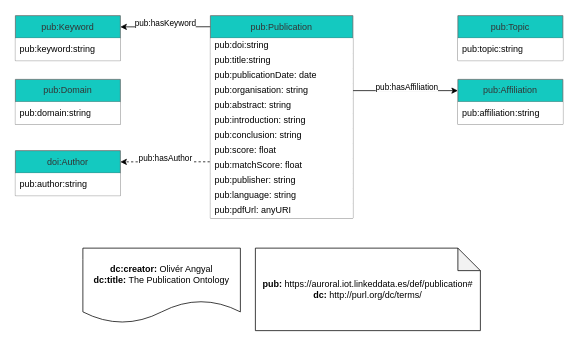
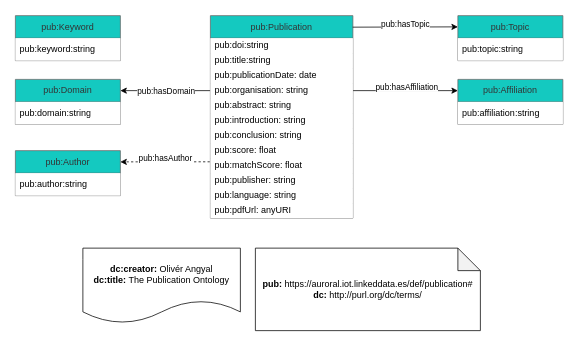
  <mxCell id="0" />
  <mxCell id="1" parent="0" />
- <mxCell id="4" value="" style="edgeStyle=none;html=1;exitX=0.002;exitY=0.055;exitDx=0;exitDy=0;exitPerimeter=0;entryX=1;entryY=0.25;entryDx=0;entryDy=0;rounded=0;" parent="1" source="10" target="33" edge="1"><mxGeometry relative="1" as="geometry" /></mxCell>
- <mxCell id="5" value="pub:hasKeyword" style="edgeLabel;html=1;align=center;verticalAlign=middle;resizable=0;points=[];rounded=0;" parent="4" vertex="1" connectable="0"><mxGeometry x="0.225" y="3" relative="1" as="geometry"><mxPoint x="13" y="-8" as="offset" /></mxGeometry></mxCell>
+ <mxCell id="2" value="" style="edgeStyle=none;html=1;exitX=0;exitY=0.5;exitDx=0;exitDy=0;entryX=1;entryY=0.25;entryDx=0;entryDy=0;rounded=0;" parent="1" source="14" target="23" edge="1"><mxGeometry relative="1" as="geometry" /></mxCell>
+ <mxCell id="3" value="pub:hasDomain" style="edgeLabel;html=1;align=center;verticalAlign=middle;resizable=0;points=[];rounded=0;" parent="2" vertex="1" connectable="0"><mxGeometry x="0.129" relative="1" as="geometry"><mxPoint x="8" as="offset" /></mxGeometry></mxCell>
  <mxCell id="6" value="" style="edgeStyle=none;html=1;entryX=1;entryY=0.25;entryDx=0;entryDy=0;exitX=-0.004;exitY=0.245;exitDx=0;exitDy=0;exitPerimeter=0;rounded=0;dashed=1;" parent="1" source="19" target="25" edge="1"><mxGeometry relative="1" as="geometry" /></mxCell>
  <mxCell id="7" value="pub:hasAuthor" style="edgeLabel;html=1;align=center;verticalAlign=middle;resizable=0;points=[];rounded=0;" parent="6" vertex="1" connectable="0"><mxGeometry x="0.068" y="3" relative="1" as="geometry"><mxPoint x="4" y="-8" as="offset" /></mxGeometry></mxCell>
  <mxCell id="8" value="" style="edgeStyle=none;html=1;exitX=1;exitY=0.5;exitDx=0;exitDy=0;entryX=0;entryY=0.25;entryDx=0;entryDy=0;rounded=0;" parent="1" source="14" target="31" edge="1"><mxGeometry relative="1" as="geometry" /></mxCell>
  <mxCell id="9" value="pub:hasAffiliation" style="edgeLabel;html=1;align=center;verticalAlign=middle;resizable=0;points=[];rounded=0;" parent="8" vertex="1" connectable="0"><mxGeometry x="-0.099" y="-1" relative="1" as="geometry"><mxPoint x="8" y="-7" as="offset" /></mxGeometry></mxCell>
  <mxCell id="10" value="pub:Publication" style="swimlane;fontStyle=0;childLayout=stackLayout;horizontal=1;startSize=30;horizontalStack=0;resizeParent=1;resizeParentMax=0;resizeLast=0;collapsible=1;marginBottom=0;whiteSpace=wrap;html=1;rounded=0;fillColor=#14c9c0;fontColor=#333333;strokeColor=#666666;" parent="1" vertex="1"><mxGeometry x="280" y="20" width="190" height="270" as="geometry" /></mxCell>
  <mxCell id="11" value="pub:doi:string" style="text;strokeColor=none;fillColor=default;align=left;verticalAlign=middle;spacingLeft=4;spacingRight=4;overflow=hidden;points=[[0,0.5],[1,0.5]];portConstraint=eastwest;rotatable=0;whiteSpace=wrap;html=1;rounded=0;" parent="10" vertex="1"><mxGeometry y="30" width="190" height="20" as="geometry" /></mxCell>
  <mxCell id="12" value="pub:title:string" style="text;strokeColor=none;fillColor=default;align=left;verticalAlign=middle;spacingLeft=4;spacingRight=4;overflow=hidden;points=[[0,0.5],[1,0.5]];portConstraint=eastwest;rotatable=0;whiteSpace=wrap;html=1;rounded=0;" parent="10" vertex="1"><mxGeometry y="50" width="190" height="20" as="geometry" /></mxCell>
  <mxCell id="13" value="pub:publicationDate: date" style="text;strokeColor=none;fillColor=default;align=left;verticalAlign=middle;spacingLeft=4;spacingRight=4;overflow=hidden;points=[[0,0.5],[1,0.5]];portConstraint=eastwest;rotatable=0;whiteSpace=wrap;html=1;rounded=0;" parent="10" vertex="1"><mxGeometry y="70" width="190" height="20" as="geometry" /></mxCell>
  <mxCell id="14" value="pub:organisation: string" style="text;strokeColor=none;fillColor=default;align=left;verticalAlign=middle;spacingLeft=4;spacingRight=4;overflow=hidden;points=[[0,0.5],[1,0.5]];portConstraint=eastwest;rotatable=0;whiteSpace=wrap;html=1;rounded=0;" parent="10" vertex="1"><mxGeometry y="90" width="190" height="20" as="geometry" /></mxCell>
  <mxCell id="15" value="pub:abstract: string" style="text;strokeColor=none;fillColor=default;align=left;verticalAlign=middle;spacingLeft=4;spacingRight=4;overflow=hidden;points=[[0,0.5],[1,0.5]];portConstraint=eastwest;rotatable=0;whiteSpace=wrap;html=1;rounded=0;" parent="10" vertex="1"><mxGeometry y="110" width="190" height="20" as="geometry" /></mxCell>
  <mxCell id="16" value="pub:introduction: string" style="text;strokeColor=none;fillColor=default;align=left;verticalAlign=middle;spacingLeft=4;spacingRight=4;overflow=hidden;points=[[0,0.5],[1,0.5]];portConstraint=eastwest;rotatable=0;whiteSpace=wrap;html=1;rounded=0;" parent="10" vertex="1"><mxGeometry y="130" width="190" height="20" as="geometry" /></mxCell>
  <mxCell id="17" value="pub:conclusion: string" style="text;strokeColor=none;fillColor=default;align=left;verticalAlign=middle;spacingLeft=4;spacingRight=4;overflow=hidden;points=[[0,0.5],[1,0.5]];portConstraint=eastwest;rotatable=0;whiteSpace=wrap;html=1;rounded=0;" parent="10" vertex="1"><mxGeometry y="150" width="190" height="20" as="geometry" /></mxCell>
  <mxCell id="18" value="pub:score: float" style="text;strokeColor=none;fillColor=default;align=left;verticalAlign=middle;spacingLeft=4;spacingRight=4;overflow=hidden;points=[[0,0.5],[1,0.5]];portConstraint=eastwest;rotatable=0;whiteSpace=wrap;html=1;rounded=0;" parent="10" vertex="1"><mxGeometry y="170" width="190" height="20" as="geometry" /></mxCell>
  <mxCell id="19" value="pub:matchScore: float" style="text;strokeColor=none;fillColor=default;align=left;verticalAlign=middle;spacingLeft=4;spacingRight=4;overflow=hidden;points=[[0,0.5],[1,0.5]];portConstraint=eastwest;rotatable=0;whiteSpace=wrap;html=1;rounded=0;" parent="10" vertex="1"><mxGeometry y="190" width="190" height="20" as="geometry" /></mxCell>
  <mxCell id="20" value="pub:publisher: string" style="text;strokeColor=none;fillColor=default;align=left;verticalAlign=middle;spacingLeft=4;spacingRight=4;overflow=hidden;points=[[0,0.5],[1,0.5]];portConstraint=eastwest;rotatable=0;whiteSpace=wrap;html=1;rounded=0;" parent="10" vertex="1"><mxGeometry y="210" width="190" height="20" as="geometry" /></mxCell>
  <mxCell id="21" value="pub:language: string" style="text;strokeColor=none;fillColor=default;align=left;verticalAlign=middle;spacingLeft=4;spacingRight=4;overflow=hidden;points=[[0,0.5],[1,0.5]];portConstraint=eastwest;rotatable=0;whiteSpace=wrap;html=1;rounded=0;" parent="10" vertex="1"><mxGeometry y="230" width="190" height="20" as="geometry" /></mxCell>
  <mxCell id="22" value="pub:pdfUrl: anyURI" style="text;strokeColor=none;fillColor=default;align=left;verticalAlign=middle;spacingLeft=4;spacingRight=4;overflow=hidden;points=[[0,0.5],[1,0.5]];portConstraint=eastwest;rotatable=0;whiteSpace=wrap;html=1;rounded=0;" parent="10" vertex="1"><mxGeometry y="250" width="190" height="20" as="geometry" /></mxCell>
  <mxCell id="23" value="pub:Domain" style="swimlane;fontStyle=0;childLayout=stackLayout;horizontal=1;startSize=30;horizontalStack=0;resizeParent=1;resizeParentMax=0;resizeLast=0;collapsible=1;marginBottom=0;whiteSpace=wrap;html=1;rounded=0;fillColor=#14c9c0;fontColor=#333333;strokeColor=#666666;" parent="1" vertex="1"><mxGeometry x="20" y="105" width="140" height="60" as="geometry" /></mxCell>
  <mxCell id="24" value="pub:domain:string" style="text;strokeColor=none;fillColor=default;align=left;verticalAlign=middle;spacingLeft=4;spacingRight=4;overflow=hidden;points=[[0,0.5],[1,0.5]];portConstraint=eastwest;rotatable=0;whiteSpace=wrap;html=1;rounded=0;" parent="23" vertex="1"><mxGeometry y="30" width="140" height="30" as="geometry" /></mxCell>
- <mxCell id="25" value="doi:Author" style="swimlane;fontStyle=0;childLayout=stackLayout;horizontal=1;startSize=30;horizontalStack=0;resizeParent=1;resizeParentMax=0;resizeLast=0;collapsible=1;marginBottom=0;whiteSpace=wrap;html=1;rounded=0;fillColor=#14c9c0;fontColor=#333333;strokeColor=#666666;" parent="1" vertex="1"><mxGeometry x="20" y="200" width="140" height="60" as="geometry" /></mxCell>
+ <mxCell id="25" value="pub:Author" style="swimlane;fontStyle=0;childLayout=stackLayout;horizontal=1;startSize=30;horizontalStack=0;resizeParent=1;resizeParentMax=0;resizeLast=0;collapsible=1;marginBottom=0;whiteSpace=wrap;html=1;rounded=0;fillColor=#14c9c0;fontColor=#333333;strokeColor=#666666;" parent="1" vertex="1"><mxGeometry x="20" y="200" width="140" height="60" as="geometry" /></mxCell>
  <mxCell id="26" value="pub:author:string" style="text;strokeColor=none;fillColor=default;align=left;verticalAlign=middle;spacingLeft=4;spacingRight=4;overflow=hidden;points=[[0,0.5],[1,0.5]];portConstraint=eastwest;rotatable=0;whiteSpace=wrap;html=1;rounded=0;" parent="25" vertex="1"><mxGeometry y="30" width="140" height="30" as="geometry" /></mxCell>
  <mxCell id="27" value="pub:Topic" style="swimlane;fontStyle=0;childLayout=stackLayout;horizontal=1;startSize=30;horizontalStack=0;resizeParent=1;resizeParentMax=0;resizeLast=0;collapsible=1;marginBottom=0;whiteSpace=wrap;html=1;rounded=0;fillColor=#14c9c0;fontColor=#333333;strokeColor=#666666;" parent="1" vertex="1"><mxGeometry x="610" y="20" width="140" height="60" as="geometry" /></mxCell>
  <mxCell id="28" value="pub:topic:string" style="text;strokeColor=none;fillColor=default;align=left;verticalAlign=middle;spacingLeft=4;spacingRight=4;overflow=hidden;points=[[0,0.5],[1,0.5]];portConstraint=eastwest;rotatable=0;whiteSpace=wrap;html=1;rounded=0;" parent="27" vertex="1"><mxGeometry y="30" width="140" height="30" as="geometry" /></mxCell>
  <mxCell id="29" value="&lt;b&gt;dc:creator: &lt;/b&gt;Olivér Angyal&lt;br&gt;&lt;b&gt;dc:title:&lt;/b&gt; The Publication Ontology" style="shape=document;whiteSpace=wrap;html=1;boundedLbl=1;rounded=0;" parent="1" vertex="1"><mxGeometry x="110" y="330" width="210" height="100" as="geometry" /></mxCell>
  <mxCell id="30" value="&lt;b&gt;pub:&lt;/b&gt; https://auroral.iot.linkeddata.es/def/publication#&lt;br&gt;&lt;b&gt;dc:&lt;/b&gt; http://purl.org/dc/terms/" style="shape=note;whiteSpace=wrap;html=1;backgroundOutline=1;darkOpacity=0.05;rounded=0;" parent="1" vertex="1"><mxGeometry x="340" y="330" width="300" height="110" as="geometry" /></mxCell>
  <mxCell id="31" value="pub:Affiliation" style="swimlane;fontStyle=0;childLayout=stackLayout;horizontal=1;startSize=30;horizontalStack=0;resizeParent=1;resizeParentMax=0;resizeLast=0;collapsible=1;marginBottom=0;whiteSpace=wrap;html=1;rounded=0;labelBackgroundColor=none;fillColor=#14c9c0;fontColor=#333333;strokeColor=#666666;" parent="1" vertex="1"><mxGeometry x="610" y="105" width="140" height="60" as="geometry" /></mxCell>
  <mxCell id="32" value="pub:affiliation:string" style="text;strokeColor=none;fillColor=default;align=left;verticalAlign=middle;spacingLeft=4;spacingRight=4;overflow=hidden;points=[[0,0.5],[1,0.5]];portConstraint=eastwest;rotatable=0;whiteSpace=wrap;html=1;rounded=0;" parent="31" vertex="1"><mxGeometry y="30" width="140" height="30" as="geometry" /></mxCell>
  <mxCell id="33" value="pub:Keyword" style="swimlane;fontStyle=0;childLayout=stackLayout;horizontal=1;startSize=30;horizontalStack=0;resizeParent=1;resizeParentMax=0;resizeLast=0;collapsible=1;marginBottom=0;whiteSpace=wrap;html=1;rounded=0;fillColor=#14C9C0;fontColor=#333333;strokeColor=#666666;" parent="1" vertex="1"><mxGeometry x="20" y="20" width="140" height="60" as="geometry" /></mxCell>
  <mxCell id="34" value="pub:keyword:string" style="text;strokeColor=none;fillColor=default;align=left;verticalAlign=middle;spacingLeft=4;spacingRight=4;overflow=hidden;points=[[0,0.5],[1,0.5]];portConstraint=eastwest;rotatable=0;whiteSpace=wrap;html=1;rounded=0;" parent="33" vertex="1"><mxGeometry y="30" width="140" height="30" as="geometry" /></mxCell>
+ <mxCell id="35" value="" style="edgeStyle=none;html=1;exitX=0.999;exitY=0.057;exitDx=0;exitDy=0;entryX=0;entryY=0.25;entryDx=0;entryDy=0;exitPerimeter=0;rounded=0;" parent="1" source="10" target="27" edge="1"><mxGeometry relative="1" as="geometry"><mxPoint x="470" y="30" as="sourcePoint" /><mxPoint x="570" y="30" as="targetPoint" /></mxGeometry></mxCell>
+ <mxCell id="36" value="pub:hasTopic" style="edgeLabel;html=1;align=center;verticalAlign=middle;resizable=0;points=[];rounded=0;" parent="35" vertex="1" connectable="0"><mxGeometry x="-0.002" y="-1" relative="1" as="geometry"><mxPoint y="-6" as="offset" /></mxGeometry></mxCell>
